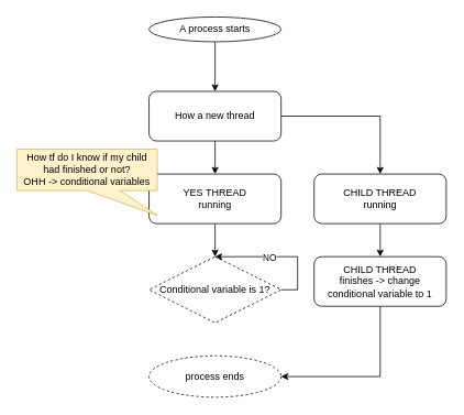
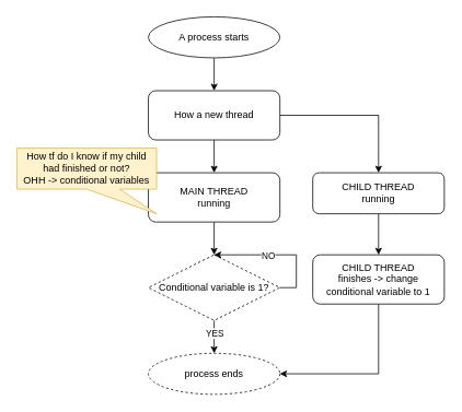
  <mxCell id="0" />
  <mxCell id="1" parent="0" />
  <mxCell id="2" style="edgeStyle=orthogonalEdgeStyle;rounded=0;orthogonalLoop=1;jettySize=auto;html=1;exitX=1;exitY=0.5;exitDx=0;exitDy=0;entryX=0.5;entryY=0;entryDx=0;entryDy=0;" edge="1" parent="1" source="4" target="8"><mxGeometry relative="1" as="geometry" /></mxCell>
  <mxCell id="3" style="edgeStyle=orthogonalEdgeStyle;rounded=0;orthogonalLoop=1;jettySize=auto;html=1;entryX=0.5;entryY=0;entryDx=0;entryDy=0;" edge="1" parent="1" source="4" target="10"><mxGeometry relative="1" as="geometry"><mxPoint x="260" y="210" as="targetPoint" /></mxGeometry></mxCell>
  <mxCell id="4" value="How a new thread" style="rounded=1;whiteSpace=wrap;html=1;" vertex="1" parent="1"><mxGeometry x="180" y="110" width="160" height="60" as="geometry" /></mxCell>
  <mxCell id="5" style="edgeStyle=orthogonalEdgeStyle;rounded=0;orthogonalLoop=1;jettySize=auto;html=1;entryX=0.5;entryY=0;entryDx=0;entryDy=0;" edge="1" parent="1" source="6" target="4"><mxGeometry relative="1" as="geometry" /></mxCell>
- <mxCell id="6" value="A process starts" style="ellipse;whiteSpace=wrap;html=1;" vertex="1" parent="1"><mxGeometry x="180" y="20" width="160" height="30" as="geometry" /></mxCell>
+ <mxCell id="6" value="A process starts" style="ellipse;whiteSpace=wrap;html=1;" vertex="1" parent="1"><mxGeometry x="180" y="20" width="160" height="50" as="geometry" /></mxCell>
  <mxCell id="7" value="" style="edgeStyle=orthogonalEdgeStyle;rounded=0;orthogonalLoop=1;jettySize=auto;html=1;" edge="1" parent="1" source="8" target="18"><mxGeometry relative="1" as="geometry" /></mxCell>
- <mxCell id="8" value="CHILD THREAD&lt;div&gt;running&lt;/div&gt;" style="rounded=1;whiteSpace=wrap;html=1;" vertex="1" parent="1"><mxGeometry x="380" y="210" width="160" height="60" as="geometry" /></mxCell>
+ <mxCell id="8" value="CHILD THREAD&lt;div&gt;running&lt;/div&gt;" style="rounded=1;whiteSpace=wrap;html=1;" vertex="1" parent="1"><mxGeometry x="380" y="210" width="160" height="50" as="geometry" /></mxCell>
  <mxCell id="9" style="edgeStyle=orthogonalEdgeStyle;rounded=0;orthogonalLoop=1;jettySize=auto;html=1;exitX=0.5;exitY=1;exitDx=0;exitDy=0;entryX=0.5;entryY=0;entryDx=0;entryDy=0;" edge="1" parent="1" source="10" target="14"><mxGeometry relative="1" as="geometry" /></mxCell>
- <mxCell id="10" value="YES THREAD&lt;div&gt;running&lt;/div&gt;" style="rounded=1;whiteSpace=wrap;html=1;" vertex="1" parent="1"><mxGeometry x="180" y="210" width="160" height="60" as="geometry" /></mxCell>
+ <mxCell id="10" value="MAIN THREAD&lt;div&gt;running&lt;/div&gt;" style="rounded=1;whiteSpace=wrap;html=1;" vertex="1" parent="1"><mxGeometry x="180" y="210" width="160" height="60" as="geometry" /></mxCell>
  <mxCell id="11" value="How tf do I know if my child had finished or not?&lt;div&gt;OHH -&amp;gt; conditional variables&lt;/div&gt;" style="shape=callout;whiteSpace=wrap;html=1;perimeter=calloutPerimeter;position2=1;base=40;fillColor=#fff2cc;strokeColor=#d6b656;" vertex="1" parent="1"><mxGeometry x="20" y="180" width="170" height="80" as="geometry" /></mxCell>
+ <mxCell id="12" style="edgeStyle=orthogonalEdgeStyle;rounded=0;orthogonalLoop=1;jettySize=auto;html=1;exitX=0.5;exitY=1;exitDx=0;exitDy=0;entryX=0.5;entryY=0;entryDx=0;entryDy=0;" edge="1" parent="1" source="14" target="19"><mxGeometry relative="1" as="geometry" /></mxCell>
+ <mxCell id="13" value="YES" style="edgeLabel;html=1;align=center;verticalAlign=middle;resizable=0;points=[];" vertex="1" connectable="0" parent="12"><mxGeometry x="-0.252" y="-1" relative="1" as="geometry"><mxPoint x="1" as="offset" /></mxGeometry></mxCell>
  <mxCell id="14" value="Conditional variable is 1?" style="rhombus;whiteSpace=wrap;html=1;dashed=1;" vertex="1" parent="1"><mxGeometry x="180" y="310" width="160" height="80" as="geometry" /></mxCell>
  <mxCell id="15" style="edgeStyle=orthogonalEdgeStyle;rounded=0;orthogonalLoop=1;jettySize=auto;html=1;elbow=vertical;exitX=1;exitY=0.5;exitDx=0;exitDy=0;entryX=0.5;entryY=0;entryDx=0;entryDy=0;" edge="1" parent="1" source="14" target="14"><mxGeometry relative="1" as="geometry"><Array as="points"><mxPoint x="360" y="350" /><mxPoint x="360" y="310" /></Array></mxGeometry></mxCell>
  <mxCell id="16" value="NO" style="edgeLabel;html=1;align=center;verticalAlign=middle;resizable=0;points=[];" vertex="1" connectable="0" parent="15"><mxGeometry x="0.189" relative="1" as="geometry"><mxPoint as="offset" /></mxGeometry></mxCell>
  <mxCell id="17" style="edgeStyle=orthogonalEdgeStyle;rounded=0;orthogonalLoop=1;jettySize=auto;html=1;entryX=1;entryY=0.5;entryDx=0;entryDy=0;" edge="1" parent="1" source="18" target="19"><mxGeometry relative="1" as="geometry"><Array as="points"><mxPoint x="460" y="455" /></Array></mxGeometry></mxCell>
  <mxCell id="18" value="CHILD THREAD&lt;div&gt;finishes -&amp;gt; change conditional variable to 1&lt;/div&gt;" style="whiteSpace=wrap;html=1;rounded=1;" vertex="1" parent="1"><mxGeometry x="380" y="310" width="160" height="60" as="geometry" /></mxCell>
  <mxCell id="19" value="process ends" style="ellipse;whiteSpace=wrap;html=1;dashed=1;" vertex="1" parent="1"><mxGeometry x="180" y="430" width="160" height="50" as="geometry" /></mxCell>
